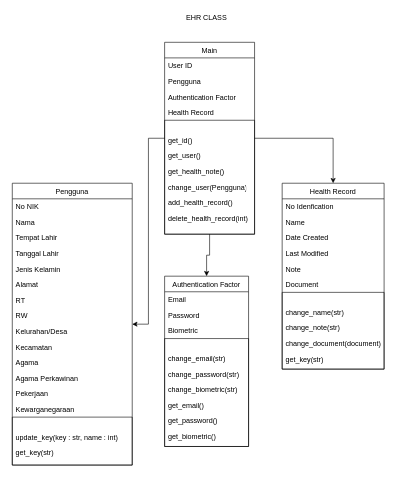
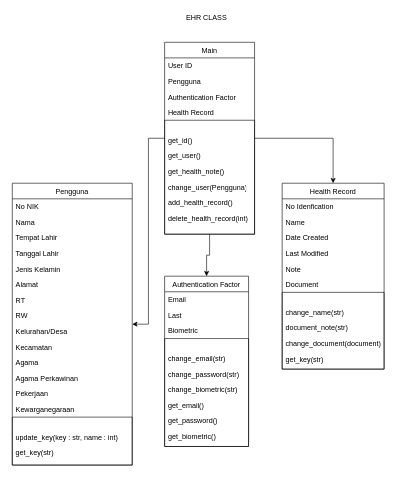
  <mxCell id="0" />
  <mxCell id="1" parent="0" />
  <mxCell id="2" value="EHR CLASS" style="text;html=1;strokeColor=none;fillColor=none;align=center;verticalAlign=middle;whiteSpace=wrap;rounded=0;" parent="1" vertex="1"><mxGeometry x="199" y="20" width="290" height="20" as="geometry" /></mxCell>
  <mxCell id="3" value="Pengguna" style="swimlane;fontStyle=0;childLayout=stackLayout;horizontal=1;startSize=26;horizontalStack=0;resizeParent=1;resizeParentMax=0;resizeLast=0;collapsible=1;marginBottom=0;" parent="1" vertex="1"><mxGeometry x="20" y="305" width="200" height="470" as="geometry" /></mxCell>
  <mxCell id="4" value="No NIK" style="text;strokeColor=none;fillColor=none;align=left;verticalAlign=top;spacingLeft=4;spacingRight=4;overflow=hidden;rotatable=0;points=[[0,0.5],[1,0.5]];portConstraint=eastwest;" parent="3" vertex="1"><mxGeometry y="26" width="200" height="26" as="geometry" /></mxCell>
  <mxCell id="5" value="Nama" style="text;strokeColor=none;fillColor=none;align=left;verticalAlign=top;spacingLeft=4;spacingRight=4;overflow=hidden;rotatable=0;points=[[0,0.5],[1,0.5]];portConstraint=eastwest;" parent="3" vertex="1"><mxGeometry y="52" width="200" height="26" as="geometry" /></mxCell>
  <mxCell id="6" value="Tempat Lahir" style="text;strokeColor=none;fillColor=none;align=left;verticalAlign=top;spacingLeft=4;spacingRight=4;overflow=hidden;rotatable=0;points=[[0,0.5],[1,0.5]];portConstraint=eastwest;" parent="3" vertex="1"><mxGeometry y="78" width="200" height="26" as="geometry" /></mxCell>
  <mxCell id="7" value="Tanggal Lahir" style="text;strokeColor=none;fillColor=none;align=left;verticalAlign=top;spacingLeft=4;spacingRight=4;overflow=hidden;rotatable=0;points=[[0,0.5],[1,0.5]];portConstraint=eastwest;" parent="3" vertex="1"><mxGeometry y="104" width="200" height="26" as="geometry" /></mxCell>
  <mxCell id="8" value="Jenis Kelamin" style="text;strokeColor=none;fillColor=none;align=left;verticalAlign=top;spacingLeft=4;spacingRight=4;overflow=hidden;rotatable=0;points=[[0,0.5],[1,0.5]];portConstraint=eastwest;" parent="3" vertex="1"><mxGeometry y="130" width="200" height="26" as="geometry" /></mxCell>
  <mxCell id="9" value="Alamat" style="text;strokeColor=none;fillColor=none;align=left;verticalAlign=top;spacingLeft=4;spacingRight=4;overflow=hidden;rotatable=0;points=[[0,0.5],[1,0.5]];portConstraint=eastwest;" parent="3" vertex="1"><mxGeometry y="156" width="200" height="26" as="geometry" /></mxCell>
  <mxCell id="10" value="RT" style="text;strokeColor=none;fillColor=none;align=left;verticalAlign=top;spacingLeft=4;spacingRight=4;overflow=hidden;rotatable=0;points=[[0,0.5],[1,0.5]];portConstraint=eastwest;" parent="3" vertex="1"><mxGeometry y="182" width="200" height="26" as="geometry" /></mxCell>
  <mxCell id="11" value="RW" style="text;strokeColor=none;fillColor=none;align=left;verticalAlign=top;spacingLeft=4;spacingRight=4;overflow=hidden;rotatable=0;points=[[0,0.5],[1,0.5]];portConstraint=eastwest;" parent="3" vertex="1"><mxGeometry y="208" width="200" height="26" as="geometry" /></mxCell>
  <mxCell id="12" value="Kelurahan/Desa" style="text;strokeColor=none;fillColor=none;align=left;verticalAlign=top;spacingLeft=4;spacingRight=4;overflow=hidden;rotatable=0;points=[[0,0.5],[1,0.5]];portConstraint=eastwest;" parent="3" vertex="1"><mxGeometry y="234" width="200" height="26" as="geometry" /></mxCell>
  <mxCell id="13" value="Kecamatan" style="text;strokeColor=none;fillColor=none;align=left;verticalAlign=top;spacingLeft=4;spacingRight=4;overflow=hidden;rotatable=0;points=[[0,0.5],[1,0.5]];portConstraint=eastwest;" parent="3" vertex="1"><mxGeometry y="260" width="200" height="26" as="geometry" /></mxCell>
  <mxCell id="14" value="Agama" style="text;strokeColor=none;fillColor=none;align=left;verticalAlign=top;spacingLeft=4;spacingRight=4;overflow=hidden;rotatable=0;points=[[0,0.5],[1,0.5]];portConstraint=eastwest;" parent="3" vertex="1"><mxGeometry y="286" width="200" height="26" as="geometry" /></mxCell>
  <mxCell id="15" value="Agama Perkawinan" style="text;strokeColor=none;fillColor=none;align=left;verticalAlign=top;spacingLeft=4;spacingRight=4;overflow=hidden;rotatable=0;points=[[0,0.5],[1,0.5]];portConstraint=eastwest;" parent="3" vertex="1"><mxGeometry y="312" width="200" height="26" as="geometry" /></mxCell>
  <mxCell id="16" value="Pekerjaan" style="text;strokeColor=none;fillColor=none;align=left;verticalAlign=top;spacingLeft=4;spacingRight=4;overflow=hidden;rotatable=0;points=[[0,0.5],[1,0.5]];portConstraint=eastwest;" parent="3" vertex="1"><mxGeometry y="338" width="200" height="26" as="geometry" /></mxCell>
  <mxCell id="17" value="Kewarganegaraan" style="text;strokeColor=none;fillColor=none;align=left;verticalAlign=top;spacingLeft=4;spacingRight=4;overflow=hidden;rotatable=0;points=[[0,0.5],[1,0.5]];portConstraint=eastwest;" parent="3" vertex="1"><mxGeometry y="364" width="200" height="26" as="geometry" /></mxCell>
  <mxCell id="18" value="" style="swimlane;startSize=0;strokeColor=default;" parent="3" vertex="1"><mxGeometry y="390" width="200" height="80" as="geometry" /></mxCell>
  <mxCell id="19" value="update_key(key : str, name : int)" style="text;strokeColor=none;fillColor=none;align=left;verticalAlign=top;spacingLeft=4;spacingRight=4;overflow=hidden;rotatable=0;points=[[0,0.5],[1,0.5]];portConstraint=eastwest;" parent="18" vertex="1"><mxGeometry y="20" width="200" height="26" as="geometry" /></mxCell>
  <mxCell id="20" value="get_key(str)" style="text;strokeColor=none;fillColor=none;align=left;verticalAlign=top;spacingLeft=4;spacingRight=4;overflow=hidden;rotatable=0;points=[[0,0.5],[1,0.5]];portConstraint=eastwest;" parent="18" vertex="1"><mxGeometry y="46" width="200" height="26" as="geometry" /></mxCell>
  <mxCell id="21" value="Authentication Factor" style="swimlane;fontStyle=0;childLayout=stackLayout;horizontal=1;startSize=26;horizontalStack=0;resizeParent=1;resizeParentMax=0;resizeLast=0;collapsible=1;marginBottom=0;strokeColor=default;" parent="1" vertex="1"><mxGeometry x="274" y="460" width="140" height="284" as="geometry" /></mxCell>
  <mxCell id="22" value="Email" style="text;strokeColor=none;fillColor=none;align=left;verticalAlign=top;spacingLeft=4;spacingRight=4;overflow=hidden;rotatable=0;points=[[0,0.5],[1,0.5]];portConstraint=eastwest;" parent="21" vertex="1"><mxGeometry y="26" width="140" height="26" as="geometry" /></mxCell>
- <mxCell id="23" value="Password" style="text;strokeColor=none;fillColor=none;align=left;verticalAlign=top;spacingLeft=4;spacingRight=4;overflow=hidden;rotatable=0;points=[[0,0.5],[1,0.5]];portConstraint=eastwest;" parent="21" vertex="1"><mxGeometry y="52" width="140" height="26" as="geometry" /></mxCell>
+ <mxCell id="23" value="Last" style="text;strokeColor=none;fillColor=none;align=left;verticalAlign=top;spacingLeft=4;spacingRight=4;overflow=hidden;rotatable=0;points=[[0,0.5],[1,0.5]];portConstraint=eastwest;" parent="21" vertex="1"><mxGeometry y="52" width="140" height="26" as="geometry" /></mxCell>
  <mxCell id="24" value="Biometric" style="text;strokeColor=none;fillColor=none;align=left;verticalAlign=top;spacingLeft=4;spacingRight=4;overflow=hidden;rotatable=0;points=[[0,0.5],[1,0.5]];portConstraint=eastwest;" parent="21" vertex="1"><mxGeometry y="78" width="140" height="26" as="geometry" /></mxCell>
  <mxCell id="25" value="" style="swimlane;startSize=0;strokeColor=default;" parent="21" vertex="1"><mxGeometry y="104" width="140" height="180" as="geometry" /></mxCell>
  <mxCell id="26" value="change_email(str)" style="text;strokeColor=none;fillColor=none;align=left;verticalAlign=top;spacingLeft=4;spacingRight=4;overflow=hidden;rotatable=0;points=[[0,0.5],[1,0.5]];portConstraint=eastwest;" parent="25" vertex="1"><mxGeometry y="20" width="140" height="26" as="geometry" /></mxCell>
  <mxCell id="27" value="change_password(str)" style="text;strokeColor=none;fillColor=none;align=left;verticalAlign=top;spacingLeft=4;spacingRight=4;overflow=hidden;rotatable=0;points=[[0,0.5],[1,0.5]];portConstraint=eastwest;" parent="25" vertex="1"><mxGeometry y="46" width="140" height="26" as="geometry" /></mxCell>
  <mxCell id="28" value="change_biometric(str)" style="text;strokeColor=none;fillColor=none;align=left;verticalAlign=top;spacingLeft=4;spacingRight=4;overflow=hidden;rotatable=0;points=[[0,0.5],[1,0.5]];portConstraint=eastwest;" parent="25" vertex="1"><mxGeometry y="72" width="140" height="26" as="geometry" /></mxCell>
  <mxCell id="29" value="get_email()" style="text;strokeColor=none;fillColor=none;align=left;verticalAlign=top;spacingLeft=4;spacingRight=4;overflow=hidden;rotatable=0;points=[[0,0.5],[1,0.5]];portConstraint=eastwest;" parent="25" vertex="1"><mxGeometry y="98" width="140" height="26" as="geometry" /></mxCell>
  <mxCell id="30" value="get_password()" style="text;strokeColor=none;fillColor=none;align=left;verticalAlign=top;spacingLeft=4;spacingRight=4;overflow=hidden;rotatable=0;points=[[0,0.5],[1,0.5]];portConstraint=eastwest;" parent="25" vertex="1"><mxGeometry y="124" width="140" height="26" as="geometry" /></mxCell>
  <mxCell id="31" value="get_biometric()" style="text;strokeColor=none;fillColor=none;align=left;verticalAlign=top;spacingLeft=4;spacingRight=4;overflow=hidden;rotatable=0;points=[[0,0.5],[1,0.5]];portConstraint=eastwest;" parent="25" vertex="1"><mxGeometry y="150" width="140" height="26" as="geometry" /></mxCell>
  <mxCell id="32" value="Health Record" style="swimlane;fontStyle=0;childLayout=stackLayout;horizontal=1;startSize=26;horizontalStack=0;resizeParent=1;resizeParentMax=0;resizeLast=0;collapsible=1;marginBottom=0;strokeColor=default;" parent="1" vertex="1"><mxGeometry x="470" y="305" width="170" height="310" as="geometry" /></mxCell>
  <mxCell id="33" value="No Idenfication" style="text;strokeColor=none;fillColor=none;align=left;verticalAlign=top;spacingLeft=4;spacingRight=4;overflow=hidden;rotatable=0;points=[[0,0.5],[1,0.5]];portConstraint=eastwest;" parent="32" vertex="1"><mxGeometry y="26" width="170" height="26" as="geometry" /></mxCell>
  <mxCell id="34" value="Name" style="text;strokeColor=none;fillColor=none;align=left;verticalAlign=top;spacingLeft=4;spacingRight=4;overflow=hidden;rotatable=0;points=[[0,0.5],[1,0.5]];portConstraint=eastwest;" parent="32" vertex="1"><mxGeometry y="52" width="170" height="26" as="geometry" /></mxCell>
  <mxCell id="35" value="Date Created" style="text;strokeColor=none;fillColor=none;align=left;verticalAlign=top;spacingLeft=4;spacingRight=4;overflow=hidden;rotatable=0;points=[[0,0.5],[1,0.5]];portConstraint=eastwest;" parent="32" vertex="1"><mxGeometry y="78" width="170" height="26" as="geometry" /></mxCell>
  <mxCell id="36" value="Last Modified" style="text;strokeColor=none;fillColor=none;align=left;verticalAlign=top;spacingLeft=4;spacingRight=4;overflow=hidden;rotatable=0;points=[[0,0.5],[1,0.5]];portConstraint=eastwest;" parent="32" vertex="1"><mxGeometry y="104" width="170" height="26" as="geometry" /></mxCell>
  <mxCell id="37" value="Note" style="text;strokeColor=none;fillColor=none;align=left;verticalAlign=top;spacingLeft=4;spacingRight=4;overflow=hidden;rotatable=0;points=[[0,0.5],[1,0.5]];portConstraint=eastwest;" parent="32" vertex="1"><mxGeometry y="130" width="170" height="26" as="geometry" /></mxCell>
  <mxCell id="38" value="Document" style="text;strokeColor=none;fillColor=none;align=left;verticalAlign=top;spacingLeft=4;spacingRight=4;overflow=hidden;rotatable=0;points=[[0,0.5],[1,0.5]];portConstraint=eastwest;" parent="32" vertex="1"><mxGeometry y="156" width="170" height="26" as="geometry" /></mxCell>
  <mxCell id="39" value="" style="swimlane;startSize=0;strokeColor=default;" parent="32" vertex="1"><mxGeometry y="182" width="170" height="128" as="geometry" /></mxCell>
  <mxCell id="40" value="change_name(str)" style="text;strokeColor=none;fillColor=none;align=left;verticalAlign=top;spacingLeft=4;spacingRight=4;overflow=hidden;rotatable=0;points=[[0,0.5],[1,0.5]];portConstraint=eastwest;" parent="39" vertex="1"><mxGeometry y="20" width="140" height="26" as="geometry" /></mxCell>
- <mxCell id="41" value="change_note(str)" style="text;strokeColor=none;fillColor=none;align=left;verticalAlign=top;spacingLeft=4;spacingRight=4;overflow=hidden;rotatable=0;points=[[0,0.5],[1,0.5]];portConstraint=eastwest;" parent="39" vertex="1"><mxGeometry y="46" width="140" height="26" as="geometry" /></mxCell>
+ <mxCell id="41" value="document_note(str)" style="text;strokeColor=none;fillColor=none;align=left;verticalAlign=top;spacingLeft=4;spacingRight=4;overflow=hidden;rotatable=0;points=[[0,0.5],[1,0.5]];portConstraint=eastwest;" parent="39" vertex="1"><mxGeometry y="46" width="140" height="26" as="geometry" /></mxCell>
  <mxCell id="42" value="change_document(document)" style="text;strokeColor=none;fillColor=none;align=left;verticalAlign=top;spacingLeft=4;spacingRight=4;overflow=hidden;rotatable=0;points=[[0,0.5],[1,0.5]];portConstraint=eastwest;" parent="39" vertex="1"><mxGeometry y="72" width="170" height="26" as="geometry" /></mxCell>
  <mxCell id="43" value="get_key(str)" style="text;strokeColor=none;fillColor=none;align=left;verticalAlign=top;spacingLeft=4;spacingRight=4;overflow=hidden;rotatable=0;points=[[0,0.5],[1,0.5]];portConstraint=eastwest;" parent="39" vertex="1"><mxGeometry y="98" width="140" height="26" as="geometry" /></mxCell>
  <mxCell id="44" style="edgeStyle=orthogonalEdgeStyle;rounded=0;orthogonalLoop=1;jettySize=auto;html=1;" parent="1" source="47" target="3" edge="1"><mxGeometry relative="1" as="geometry" /></mxCell>
  <mxCell id="45" style="edgeStyle=orthogonalEdgeStyle;rounded=0;orthogonalLoop=1;jettySize=auto;html=1;entryX=0.5;entryY=0;entryDx=0;entryDy=0;" parent="1" source="47" target="32" edge="1"><mxGeometry relative="1" as="geometry" /></mxCell>
  <mxCell id="46" style="edgeStyle=orthogonalEdgeStyle;rounded=0;orthogonalLoop=1;jettySize=auto;html=1;" parent="1" source="47" target="21" edge="1"><mxGeometry relative="1" as="geometry" /></mxCell>
  <mxCell id="47" value="Main" style="swimlane;fontStyle=0;childLayout=stackLayout;horizontal=1;startSize=26;fillColor=none;horizontalStack=0;resizeParent=1;resizeParentMax=0;resizeLast=0;collapsible=1;marginBottom=0;strokeColor=default;" parent="1" vertex="1"><mxGeometry x="274" y="70" width="150" height="320" as="geometry" /></mxCell>
  <mxCell id="48" value="User ID" style="text;strokeColor=none;fillColor=none;align=left;verticalAlign=top;spacingLeft=4;spacingRight=4;overflow=hidden;rotatable=0;points=[[0,0.5],[1,0.5]];portConstraint=eastwest;" parent="47" vertex="1"><mxGeometry y="26" width="150" height="26" as="geometry" /></mxCell>
  <mxCell id="49" value="Pengguna" style="text;strokeColor=none;fillColor=none;align=left;verticalAlign=top;spacingLeft=4;spacingRight=4;overflow=hidden;rotatable=0;points=[[0,0.5],[1,0.5]];portConstraint=eastwest;" parent="47" vertex="1"><mxGeometry y="52" width="150" height="26" as="geometry" /></mxCell>
  <mxCell id="50" value="Authentication Factor" style="text;strokeColor=none;fillColor=none;align=left;verticalAlign=top;spacingLeft=4;spacingRight=4;overflow=hidden;rotatable=0;points=[[0,0.5],[1,0.5]];portConstraint=eastwest;" parent="47" vertex="1"><mxGeometry y="78" width="150" height="26" as="geometry" /></mxCell>
  <mxCell id="51" value="Health Record" style="text;strokeColor=none;fillColor=none;align=left;verticalAlign=top;spacingLeft=4;spacingRight=4;overflow=hidden;rotatable=0;points=[[0,0.5],[1,0.5]];portConstraint=eastwest;" parent="47" vertex="1"><mxGeometry y="104" width="150" height="26" as="geometry" /></mxCell>
  <mxCell id="52" value="" style="swimlane;startSize=0;strokeColor=default;" parent="47" vertex="1"><mxGeometry y="130" width="150" height="190" as="geometry" /></mxCell>
  <mxCell id="53" value="get_id()" style="text;strokeColor=none;fillColor=none;align=left;verticalAlign=top;spacingLeft=4;spacingRight=4;overflow=hidden;rotatable=0;points=[[0,0.5],[1,0.5]];portConstraint=eastwest;" parent="52" vertex="1"><mxGeometry y="20" width="140" height="26" as="geometry" /></mxCell>
  <mxCell id="54" value="get_user()" style="text;strokeColor=none;fillColor=none;align=left;verticalAlign=top;spacingLeft=4;spacingRight=4;overflow=hidden;rotatable=0;points=[[0,0.5],[1,0.5]];portConstraint=eastwest;" parent="52" vertex="1"><mxGeometry y="46" width="140" height="26" as="geometry" /></mxCell>
  <mxCell id="55" value="get_health_note()" style="text;strokeColor=none;fillColor=none;align=left;verticalAlign=top;spacingLeft=4;spacingRight=4;overflow=hidden;rotatable=0;points=[[0,0.5],[1,0.5]];portConstraint=eastwest;" parent="52" vertex="1"><mxGeometry y="72" width="140" height="26" as="geometry" /></mxCell>
  <mxCell id="56" value="change_user(Pengguna)" style="text;strokeColor=none;fillColor=none;align=left;verticalAlign=top;spacingLeft=4;spacingRight=4;overflow=hidden;rotatable=0;points=[[0,0.5],[1,0.5]];portConstraint=eastwest;" parent="52" vertex="1"><mxGeometry y="98" width="140" height="26" as="geometry" /></mxCell>
  <mxCell id="57" value="add_health_record()" style="text;strokeColor=none;fillColor=none;align=left;verticalAlign=top;spacingLeft=4;spacingRight=4;overflow=hidden;rotatable=0;points=[[0,0.5],[1,0.5]];portConstraint=eastwest;" parent="52" vertex="1"><mxGeometry y="124" width="140" height="26" as="geometry" /></mxCell>
  <mxCell id="58" value="delete_health_record(int)" style="text;strokeColor=none;fillColor=none;align=left;verticalAlign=top;spacingLeft=4;spacingRight=4;overflow=hidden;rotatable=0;points=[[0,0.5],[1,0.5]];portConstraint=eastwest;" parent="52" vertex="1"><mxGeometry y="150" width="150" height="26" as="geometry" /></mxCell>
